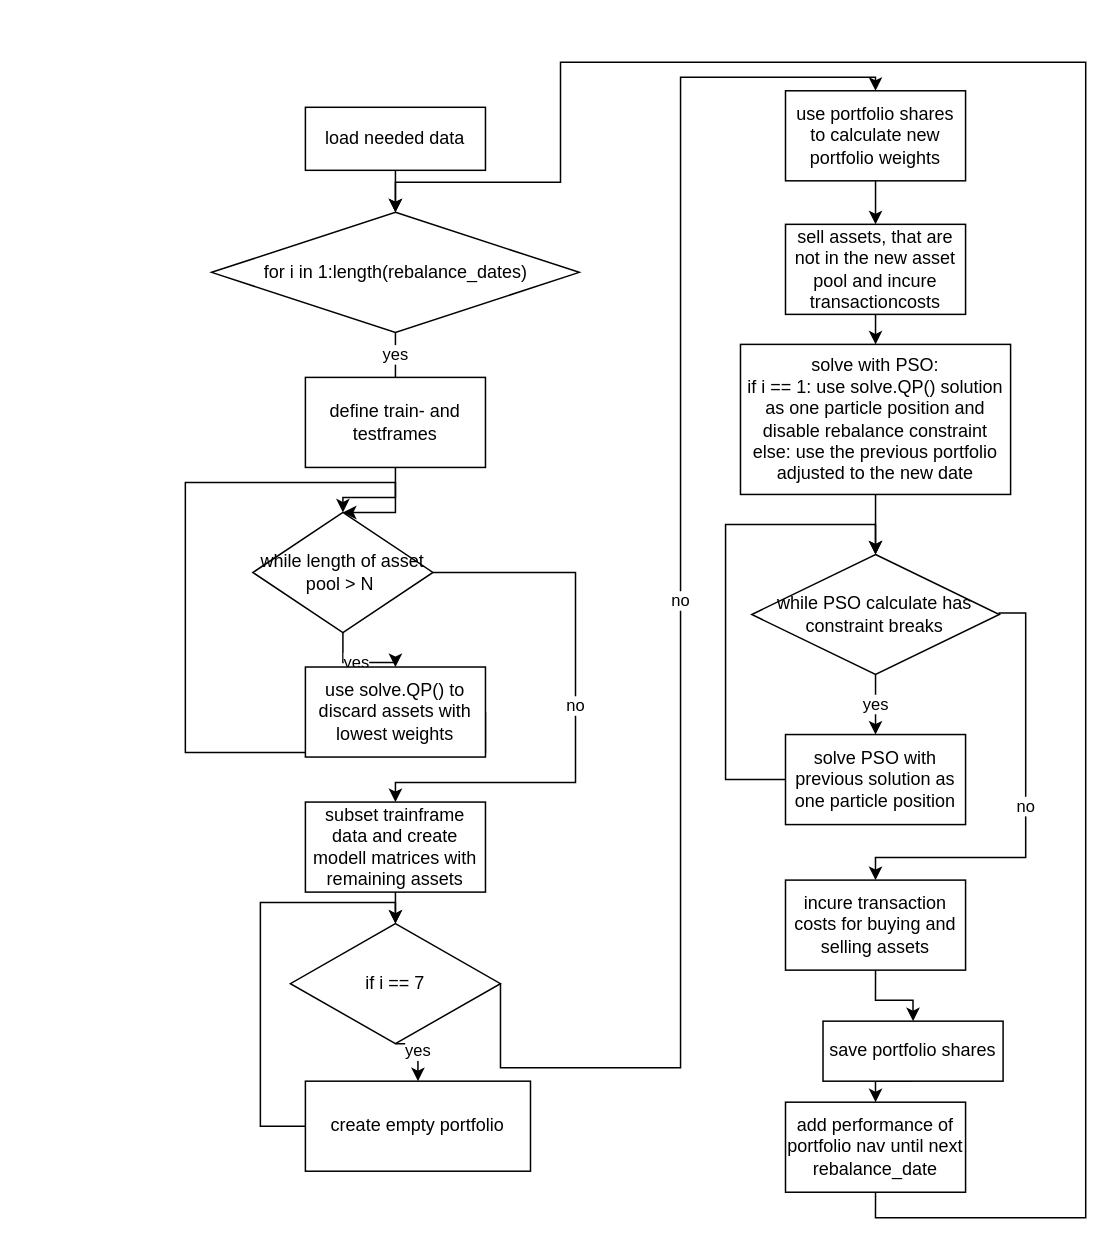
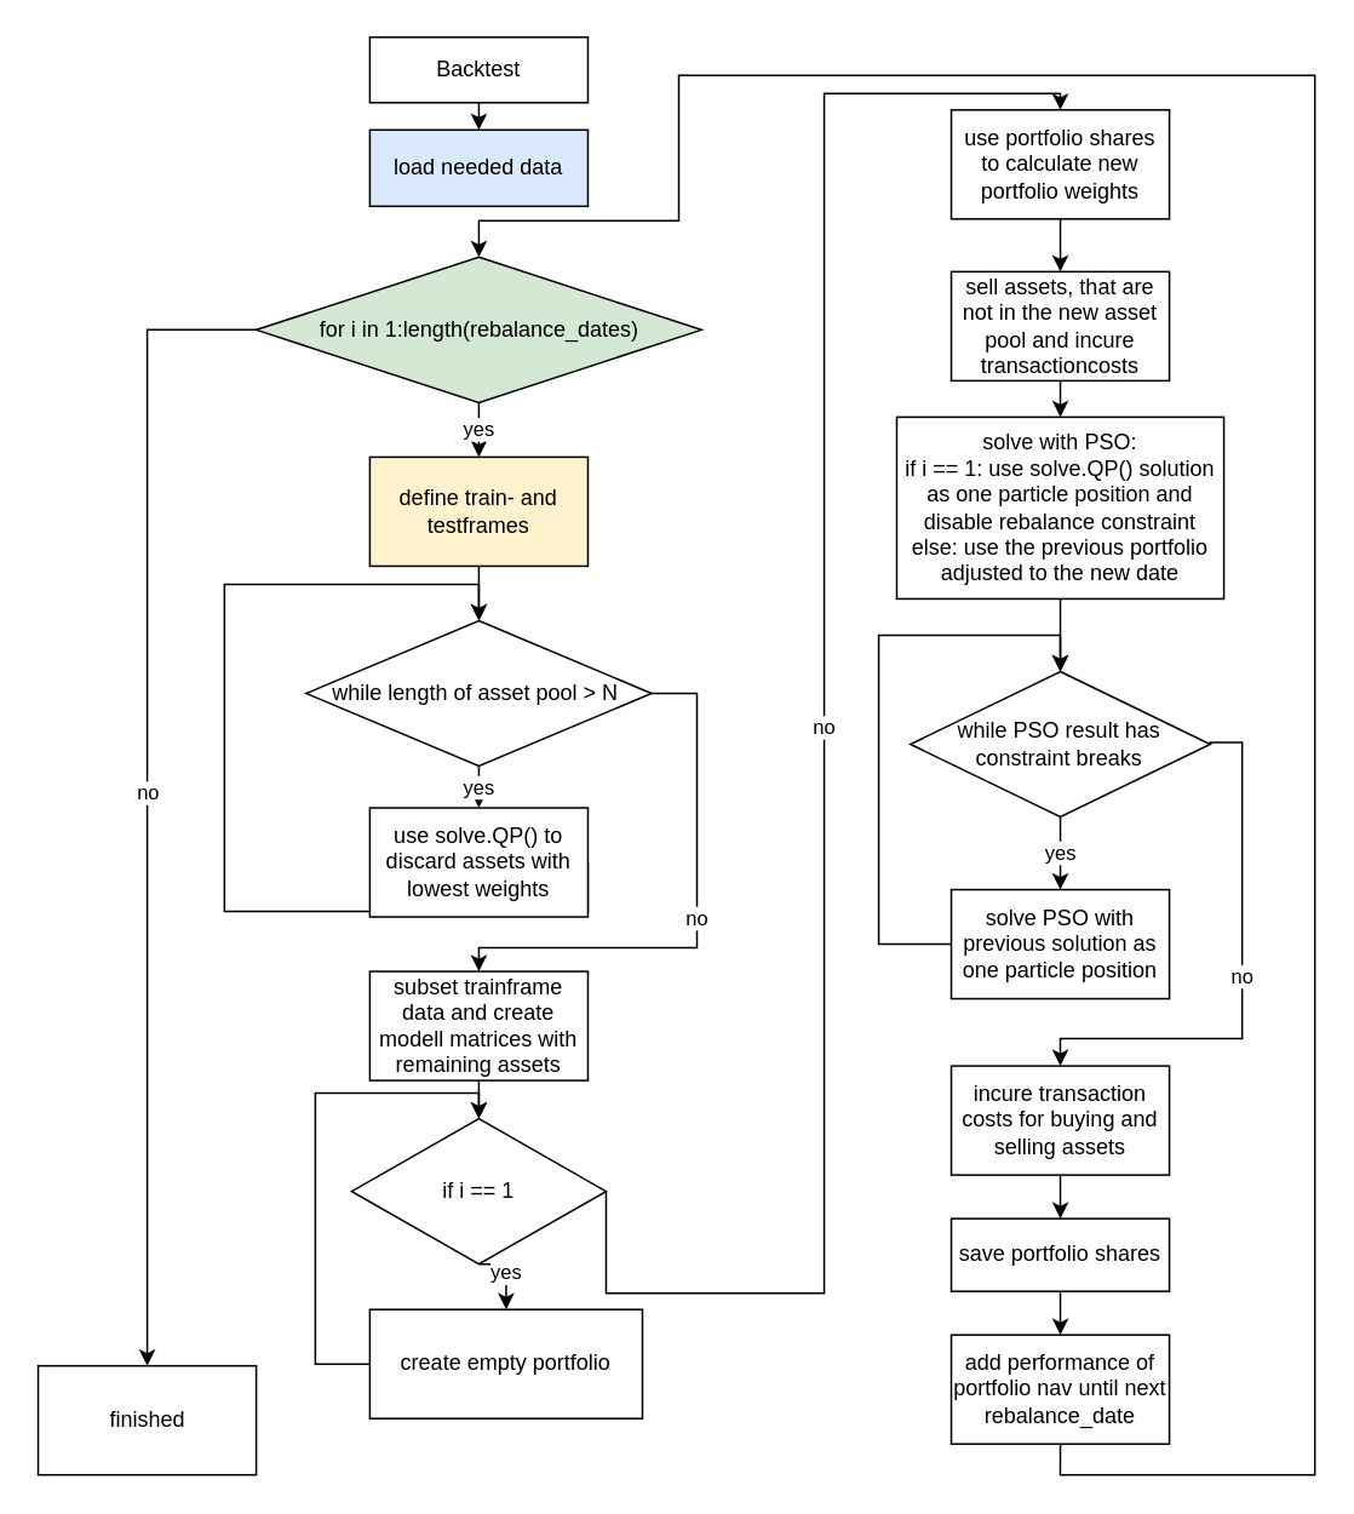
  <mxCell id="0" />
  <mxCell id="1" parent="0" />
- <mxCell id="4" style="edgeStyle=orthogonalEdgeStyle;rounded=0;orthogonalLoop=1;jettySize=auto;html=1;exitX=0.5;exitY=1;exitDx=0;exitDy=0;entryX=0.5;entryY=0;entryDx=0;entryDy=0;" parent="1" source="5" target="8" edge="1"><mxGeometry relative="1" as="geometry" /></mxCell>
- <mxCell id="5" value="load needed data" style="whiteSpace=wrap;html=1;" parent="1" vertex="1"><mxGeometry x="203" y="71" width="120" height="42" as="geometry" /></mxCell>
- <mxCell id="6" value="yes" style="edgeStyle=orthogonalEdgeStyle;rounded=0;orthogonalLoop=1;jettySize=auto;html=1;exitX=0.5;exitY=1;exitDx=0;exitDy=0;entryX=0.5;entryY=0;entryDx=0;entryDy=0;endArrow=none;" parent="1" source="8" target="10" edge="1"><mxGeometry relative="1" as="geometry" /></mxCell>
- <mxCell id="8" value="&lt;span&gt;for i in 1:length(rebalance_dates)&lt;/span&gt;" style="rhombus;whiteSpace=wrap;html=1;" parent="1" vertex="1"><mxGeometry x="140.5" y="141" width="245" height="80" as="geometry" /></mxCell>
+ <mxCell id="2" style="edgeStyle=orthogonalEdgeStyle;rounded=0;orthogonalLoop=1;jettySize=auto;html=1;exitX=0.5;exitY=1;exitDx=0;exitDy=0;entryX=0.5;entryY=0;entryDx=0;entryDy=0;" parent="1" source="3" target="5" edge="1"><mxGeometry relative="1" as="geometry" /></mxCell>
+ <mxCell id="3" value="Backtest" style="whiteSpace=wrap;html=1;" parent="1" vertex="1"><mxGeometry x="203" y="20" width="120" height="36" as="geometry" /></mxCell>
+ <mxCell id="5" value="load needed data" style="whiteSpace=wrap;html=1;fillColor=#dae8fc;" parent="1" vertex="1"><mxGeometry x="203" y="71" width="120" height="42" as="geometry" /></mxCell>
+ <mxCell id="6" value="yes" style="edgeStyle=orthogonalEdgeStyle;rounded=0;orthogonalLoop=1;jettySize=auto;html=1;exitX=0.5;exitY=1;exitDx=0;exitDy=0;entryX=0.5;entryY=0;entryDx=0;entryDy=0;" parent="1" source="8" target="10" edge="1"><mxGeometry relative="1" as="geometry" /></mxCell>
+ <mxCell id="7" value="no" style="edgeStyle=orthogonalEdgeStyle;rounded=0;orthogonalLoop=1;jettySize=auto;html=1;exitX=0;exitY=0.5;exitDx=0;exitDy=0;entryX=0.5;entryY=0;entryDx=0;entryDy=0;" parent="1" source="8" target="40" edge="1"><mxGeometry relative="1" as="geometry"><mxPoint x="83" y="601" as="targetPoint" /></mxGeometry></mxCell>
+ <mxCell id="8" value="&lt;span&gt;for i in 1:length(rebalance_dates)&lt;/span&gt;" style="rhombus;whiteSpace=wrap;html=1;fillColor=#d5e8d4;" parent="1" vertex="1"><mxGeometry x="140.5" y="141" width="245" height="80" as="geometry" /></mxCell>
  <mxCell id="9" style="edgeStyle=orthogonalEdgeStyle;rounded=0;orthogonalLoop=1;jettySize=auto;html=1;exitX=0.5;exitY=1;exitDx=0;exitDy=0;entryX=0.5;entryY=0;entryDx=0;entryDy=0;" parent="1" source="10" target="15" edge="1"><mxGeometry relative="1" as="geometry" /></mxCell>
- <mxCell id="10" value="define train- and testframes" style="whiteSpace=wrap;html=1;" parent="1" vertex="1"><mxGeometry x="203" y="251" width="120" height="60" as="geometry" /></mxCell>
+ <mxCell id="10" value="define train- and testframes" style="whiteSpace=wrap;html=1;fillColor=#fff2cc;" parent="1" vertex="1"><mxGeometry x="203" y="251" width="120" height="60" as="geometry" /></mxCell>
  <mxCell id="11" style="edgeStyle=orthogonalEdgeStyle;rounded=0;orthogonalLoop=1;jettySize=auto;html=1;exitX=0.5;exitY=1;exitDx=0;exitDy=0;entryX=0.5;entryY=0;entryDx=0;entryDy=0;" parent="1" source="12" target="35" edge="1"><mxGeometry relative="1" as="geometry" /></mxCell>
  <mxCell id="12" value="subset trainframe data and create modell matrices with remaining assets" style="whiteSpace=wrap;html=1;" parent="1" vertex="1"><mxGeometry x="203" y="534" width="120" height="60" as="geometry" /></mxCell>
  <mxCell id="13" value="yes" style="edgeStyle=orthogonalEdgeStyle;rounded=0;orthogonalLoop=1;jettySize=auto;html=1;exitX=0.5;exitY=1;exitDx=0;exitDy=0;entryX=0.5;entryY=0;entryDx=0;entryDy=0;" parent="1" source="15" target="17" edge="1"><mxGeometry relative="1" as="geometry" /></mxCell>
  <mxCell id="14" value="no" style="edgeStyle=orthogonalEdgeStyle;rounded=0;orthogonalLoop=1;jettySize=auto;html=1;exitX=1;exitY=0.5;exitDx=0;exitDy=0;entryX=0.5;entryY=0;entryDx=0;entryDy=0;" parent="1" source="15" target="12" edge="1"><mxGeometry relative="1" as="geometry"><Array as="points"><mxPoint x="383" y="381" /><mxPoint x="383" y="521" /><mxPoint x="263" y="521" /></Array></mxGeometry></mxCell>
- <mxCell id="15" value="while length of asset pool &amp;gt; N&amp;nbsp;" style="rhombus;whiteSpace=wrap;html=1;" parent="1" vertex="1"><mxGeometry x="168" y="341" width="120" height="80" as="geometry" /></mxCell>
+ <mxCell id="15" value="while length of asset pool &amp;gt; N&amp;nbsp;" style="rhombus;whiteSpace=wrap;html=1;" parent="1" vertex="1"><mxGeometry x="168" y="341" width="190" height="80" as="geometry" /></mxCell>
  <mxCell id="16" style="edgeStyle=orthogonalEdgeStyle;rounded=0;orthogonalLoop=1;jettySize=auto;html=1;exitX=1;exitY=0.5;exitDx=0;exitDy=0;entryX=0.5;entryY=0;entryDx=0;entryDy=0;entryPerimeter=0;" parent="1" source="17" target="15" edge="1"><mxGeometry relative="1" as="geometry"><mxPoint x="263" y="331" as="targetPoint" /><Array as="points"><mxPoint x="123" y="501" /><mxPoint x="123" y="321" /><mxPoint x="263" y="321" /></Array></mxGeometry></mxCell>
  <mxCell id="17" value="use solve.QP() to discard assets with lowest weights" style="whiteSpace=wrap;html=1;" parent="1" vertex="1"><mxGeometry x="203" y="444" width="120" height="60" as="geometry" /></mxCell>
  <mxCell id="18" style="edgeStyle=orthogonalEdgeStyle;rounded=0;orthogonalLoop=1;jettySize=auto;html=1;exitX=0.5;exitY=1;exitDx=0;exitDy=0;entryX=0.5;entryY=0;entryDx=0;entryDy=0;" parent="1" source="19" target="24" edge="1"><mxGeometry relative="1" as="geometry" /></mxCell>
  <mxCell id="19" value="sell assets, that are not in the new asset pool and incure transactioncosts" style="whiteSpace=wrap;html=1;" parent="1" vertex="1"><mxGeometry x="522.94" y="149" width="120" height="60" as="geometry" /></mxCell>
  <mxCell id="20" value="yes" style="edgeStyle=orthogonalEdgeStyle;rounded=0;orthogonalLoop=1;jettySize=auto;html=1;exitX=0.5;exitY=1;exitDx=0;exitDy=0;entryX=0.5;entryY=0;entryDx=0;entryDy=0;" parent="1" source="22" target="26" edge="1"><mxGeometry relative="1" as="geometry" /></mxCell>
  <mxCell id="21" value="no" style="edgeStyle=orthogonalEdgeStyle;rounded=0;orthogonalLoop=1;jettySize=auto;html=1;exitX=1;exitY=0.5;exitDx=0;exitDy=0;entryX=0.5;entryY=0;entryDx=0;entryDy=0;" parent="1" source="22" target="28" edge="1"><mxGeometry relative="1" as="geometry"><Array as="points"><mxPoint x="683" y="408" /><mxPoint x="683" y="571" /><mxPoint x="583" y="571" /></Array></mxGeometry></mxCell>
- <mxCell id="22" value="while PSO calculate has constraint breaks" style="rhombus;whiteSpace=wrap;html=1;" parent="1" vertex="1"><mxGeometry x="500.44" y="369" width="165" height="80" as="geometry" /></mxCell>
+ <mxCell id="22" value="while PSO result has constraint breaks" style="rhombus;whiteSpace=wrap;html=1;" parent="1" vertex="1"><mxGeometry x="500.44" y="369" width="165" height="80" as="geometry" /></mxCell>
  <mxCell id="23" style="edgeStyle=orthogonalEdgeStyle;rounded=0;orthogonalLoop=1;jettySize=auto;html=1;exitX=0.5;exitY=1;exitDx=0;exitDy=0;" parent="1" source="24" target="22" edge="1"><mxGeometry relative="1" as="geometry" /></mxCell>
  <mxCell id="24" value="solve with PSO:&lt;br&gt;if i == 1: use solve.QP() solution as one particle position and disable rebalance constraint&lt;br&gt;else: use the previous portfolio adjusted to the new date" style="whiteSpace=wrap;html=1;" parent="1" vertex="1"><mxGeometry x="492.94" y="229" width="180" height="100" as="geometry" /></mxCell>
  <mxCell id="25" style="edgeStyle=orthogonalEdgeStyle;rounded=0;orthogonalLoop=1;jettySize=auto;html=1;exitX=1;exitY=0.5;exitDx=0;exitDy=0;" parent="1" source="26" edge="1"><mxGeometry relative="1" as="geometry"><mxPoint x="582.94" y="369" as="targetPoint" /><Array as="points"><mxPoint x="483" y="519" /><mxPoint x="483" y="349" /><mxPoint x="583" y="349" /></Array></mxGeometry></mxCell>
  <mxCell id="26" value="solve PSO with previous solution as one particle position" style="whiteSpace=wrap;html=1;" parent="1" vertex="1"><mxGeometry x="522.94" y="489" width="120" height="60" as="geometry" /></mxCell>
  <mxCell id="27" style="edgeStyle=orthogonalEdgeStyle;rounded=0;orthogonalLoop=1;jettySize=auto;html=1;exitX=0.5;exitY=1;exitDx=0;exitDy=0;entryX=0.5;entryY=0;entryDx=0;entryDy=0;" parent="1" source="28" target="30" edge="1"><mxGeometry relative="1" as="geometry" /></mxCell>
  <mxCell id="28" value="incure transaction costs for buying and selling assets" style="whiteSpace=wrap;html=1;" parent="1" vertex="1"><mxGeometry x="522.94" y="586" width="120" height="60" as="geometry" /></mxCell>
  <mxCell id="29" style="edgeStyle=orthogonalEdgeStyle;rounded=0;orthogonalLoop=1;jettySize=auto;html=1;exitX=0.5;exitY=1;exitDx=0;exitDy=0;entryX=0.5;entryY=0;entryDx=0;entryDy=0;" parent="1" source="30" target="32" edge="1"><mxGeometry relative="1" as="geometry" /></mxCell>
- <mxCell id="30" value="save portfolio shares" style="whiteSpace=wrap;html=1;" parent="1" vertex="1"><mxGeometry x="547.94" y="680" width="120" height="40" as="geometry" /></mxCell>
+ <mxCell id="30" value="save portfolio shares" style="whiteSpace=wrap;html=1;" parent="1" vertex="1"><mxGeometry x="522.94" y="670" width="120" height="40" as="geometry" /></mxCell>
  <mxCell id="31" style="edgeStyle=orthogonalEdgeStyle;rounded=0;orthogonalLoop=1;jettySize=auto;html=1;exitX=0.5;exitY=1;exitDx=0;exitDy=0;entryX=0.5;entryY=0;entryDx=0;entryDy=0;" parent="1" source="32" target="8" edge="1"><mxGeometry relative="1" as="geometry"><mxPoint x="263" y="101" as="targetPoint" /><Array as="points"><mxPoint x="583" y="811" /><mxPoint x="723" y="811" /><mxPoint x="723" y="41" /><mxPoint x="373" y="41" /><mxPoint x="373" y="121" /><mxPoint x="263" y="121" /></Array></mxGeometry></mxCell>
  <mxCell id="32" value="add performance of portfolio nav until next rebalance_date" style="whiteSpace=wrap;html=1;" parent="1" vertex="1"><mxGeometry x="522.94" y="734" width="120" height="60" as="geometry" /></mxCell>
  <mxCell id="33" value="yes" style="edgeStyle=orthogonalEdgeStyle;rounded=0;orthogonalLoop=1;jettySize=auto;html=1;exitX=0.5;exitY=1;exitDx=0;exitDy=0;entryX=0.5;entryY=0;entryDx=0;entryDy=0;" parent="1" source="35" target="37" edge="1"><mxGeometry relative="1" as="geometry" /></mxCell>
  <mxCell id="34" value="no" style="edgeStyle=orthogonalEdgeStyle;rounded=0;orthogonalLoop=1;jettySize=auto;html=1;exitX=1;exitY=0.5;exitDx=0;exitDy=0;entryX=0.5;entryY=0;entryDx=0;entryDy=0;" parent="1" source="35" target="39" edge="1"><mxGeometry relative="1" as="geometry"><Array as="points"><mxPoint x="333" y="711" /><mxPoint x="453" y="711" /><mxPoint x="453" y="51" /><mxPoint x="583" y="51" /></Array></mxGeometry></mxCell>
- <mxCell id="35" value="if i == 7" style="rhombus;whiteSpace=wrap;html=1;" parent="1" vertex="1"><mxGeometry x="193" y="615" width="140" height="80" as="geometry" /></mxCell>
+ <mxCell id="35" value="if i == 1" style="rhombus;whiteSpace=wrap;html=1;" parent="1" vertex="1"><mxGeometry x="193" y="615" width="140" height="80" as="geometry" /></mxCell>
  <mxCell id="36" style="edgeStyle=orthogonalEdgeStyle;rounded=0;orthogonalLoop=1;jettySize=auto;html=1;exitX=1;exitY=0.5;exitDx=0;exitDy=0;entryX=0.5;entryY=0;entryDx=0;entryDy=0;" parent="1" source="37" edge="1" target="35"><mxGeometry relative="1" as="geometry"><mxPoint x="263" y="624" as="targetPoint" /><Array as="points"><mxPoint x="173" y="750" /><mxPoint x="173" y="601" /><mxPoint x="263" y="601" /></Array></mxGeometry></mxCell>
  <mxCell id="37" value="create empty portfolio" style="whiteSpace=wrap;html=1;" parent="1" vertex="1"><mxGeometry x="203" y="720" width="150" height="60" as="geometry" /></mxCell>
  <mxCell id="38" style="edgeStyle=orthogonalEdgeStyle;rounded=0;orthogonalLoop=1;jettySize=auto;html=1;exitX=0.5;exitY=1;exitDx=0;exitDy=0;entryX=0.5;entryY=0;entryDx=0;entryDy=0;" parent="1" source="39" target="19" edge="1"><mxGeometry relative="1" as="geometry" /></mxCell>
  <mxCell id="39" value="use portfolio shares to calculate new portfolio weights" style="whiteSpace=wrap;html=1;" parent="1" vertex="1"><mxGeometry x="522.94" y="60" width="120" height="60" as="geometry" /></mxCell>
+ <mxCell id="40" value="finished" style="whiteSpace=wrap;html=1;" parent="1" vertex="1"><mxGeometry x="20.5" y="751" width="120" height="60" as="geometry" /></mxCell>
